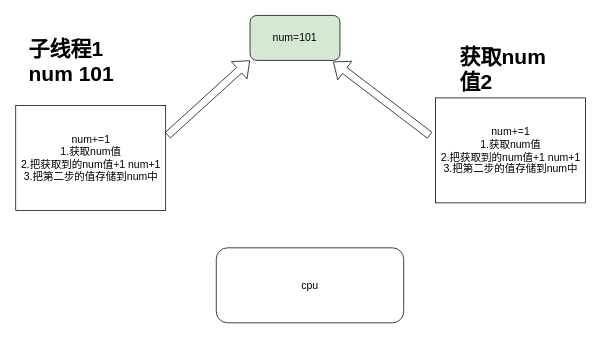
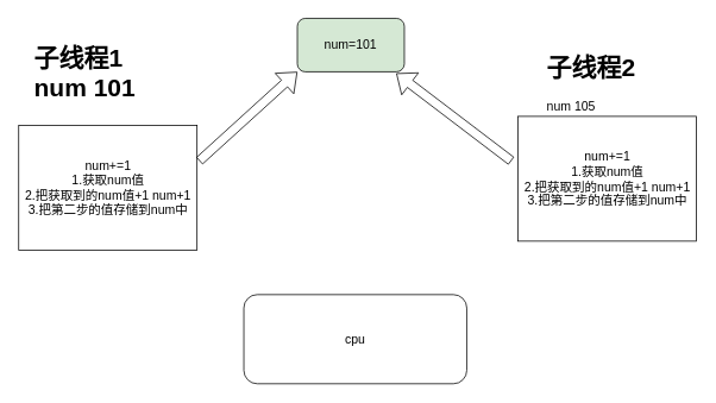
  <mxCell id="0" />
  <mxCell id="1" parent="0" />
  <mxCell id="2" value="&lt;font style=&quot;font-size: 14px&quot;&gt;num=101&lt;/font&gt;" style="rounded=1;whiteSpace=wrap;html=1;fillColor=#d5e8d4;" vertex="1" parent="1"><mxGeometry x="333" y="20" width="120" height="60" as="geometry" /></mxCell>
  <mxCell id="3" value="num+=1&lt;br&gt;1.获取num值&lt;br&gt;2.把获取到的num值+1 num+1&lt;br&gt;3.把第二步的值存储到num中" style="rounded=0;whiteSpace=wrap;html=1;fontSize=14;" vertex="1" parent="1"><mxGeometry x="20.5" y="140" width="200" height="140" as="geometry" /></mxCell>
  <mxCell id="4" value="&lt;h1&gt;子线程1 num 101&lt;/h1&gt;" style="text;html=1;strokeColor=none;fillColor=none;spacing=5;spacingTop=-20;whiteSpace=wrap;overflow=hidden;rounded=0;fontSize=14;" vertex="1" parent="1"><mxGeometry x="33" y="40" width="125" height="80" as="geometry" /></mxCell>
  <mxCell id="5" value="num+=1&lt;br&gt;1.获取num值&lt;br&gt;2.把获取到的num值+1 num+1&lt;br&gt;3.把第二步的值存储到num中" style="rounded=0;whiteSpace=wrap;html=1;fontSize=14;" vertex="1" parent="1"><mxGeometry x="580.5" y="130" width="200" height="140" as="geometry" /></mxCell>
- <mxCell id="6" value="&lt;h1&gt;获取num值2&lt;/h1&gt;&lt;div&gt;num 105&lt;/div&gt;&lt;div&gt;&lt;br&gt;&lt;/div&gt;" style="text;html=1;strokeColor=none;fillColor=none;spacing=5;spacingTop=-20;whiteSpace=wrap;overflow=hidden;rounded=0;fontSize=14;" vertex="1" parent="1"><mxGeometry x="608" y="50" width="145" height="90" as="geometry" /></mxCell>
- <mxCell id="7" value="cpu" style="rounded=1;whiteSpace=wrap;html=1;fontSize=14;" vertex="1" parent="1"><mxGeometry x="288" y="330" width="250" height="100" as="geometry" /></mxCell>
+ <mxCell id="6" value="&lt;h1&gt;子线程2&lt;/h1&gt;&lt;div&gt;num 105&lt;/div&gt;&lt;div&gt;&lt;br&gt;&lt;/div&gt;" style="text;html=1;strokeColor=none;fillColor=none;spacing=5;spacingTop=-20;whiteSpace=wrap;overflow=hidden;rounded=0;fontSize=14;" vertex="1" parent="1"><mxGeometry x="608" y="50" width="145" height="90" as="geometry" /></mxCell>
+ <mxCell id="7" value="cpu" style="rounded=1;whiteSpace=wrap;html=1;fontSize=14;" vertex="1" parent="1"><mxGeometry x="273" y="330" width="250" height="100" as="geometry" /></mxCell>
  <mxCell id="8" value="" style="shape=flexArrow;endArrow=classic;html=1;rounded=0;fontSize=14;entryX=0;entryY=1;entryDx=0;entryDy=0;" edge="1" parent="1" target="2"><mxGeometry width="50" height="50" relative="1" as="geometry"><mxPoint x="223" y="180" as="sourcePoint" /><mxPoint x="273" y="130" as="targetPoint" /></mxGeometry></mxCell>
  <mxCell id="9" value="" style="shape=flexArrow;endArrow=classic;html=1;rounded=0;fontSize=14;entryX=0.924;entryY=1.028;entryDx=0;entryDy=0;entryPerimeter=0;" edge="1" parent="1" target="2"><mxGeometry width="50" height="50" relative="1" as="geometry"><mxPoint x="573" y="180" as="sourcePoint" /><mxPoint x="623" y="130" as="targetPoint" /></mxGeometry></mxCell>
